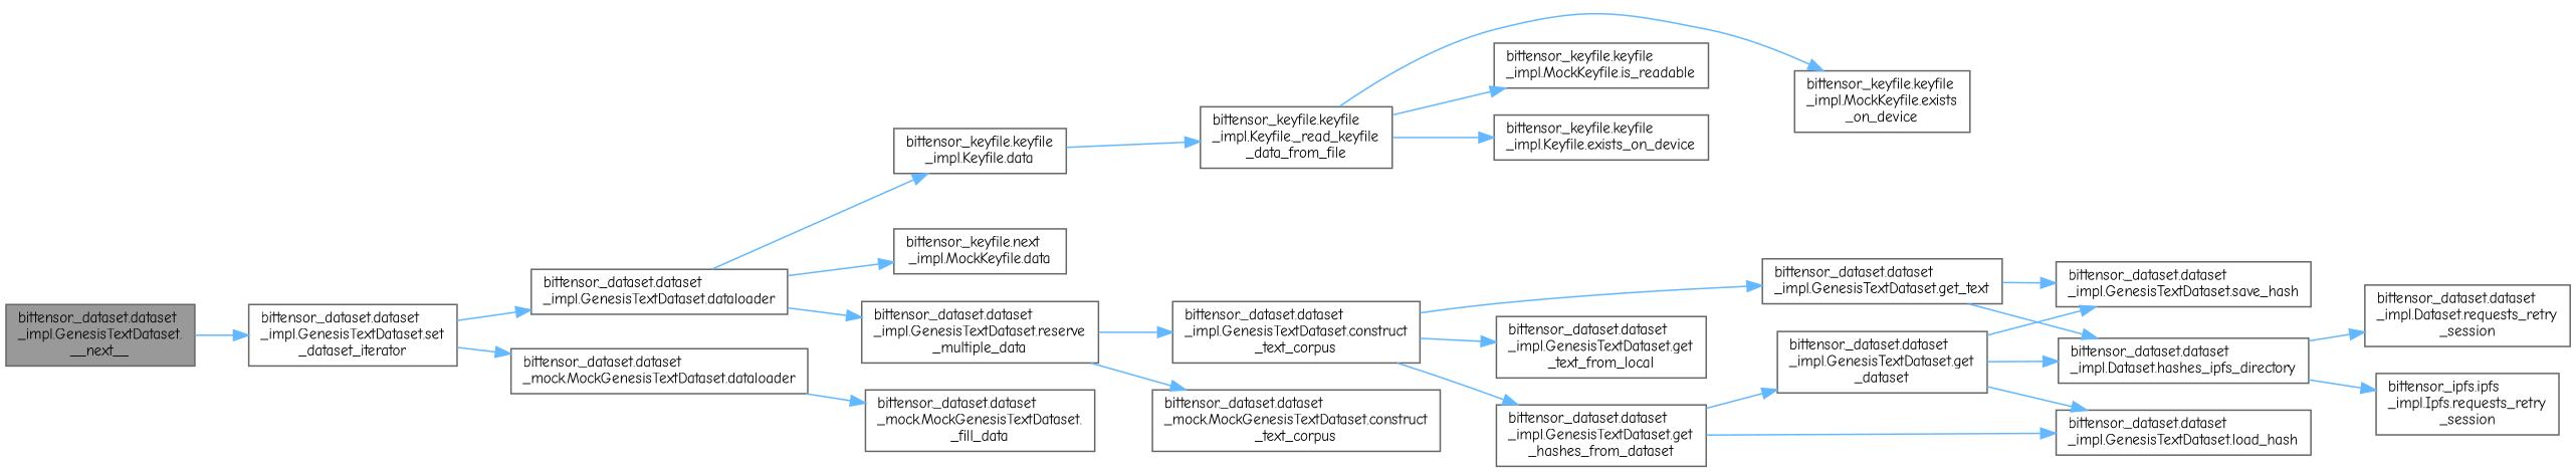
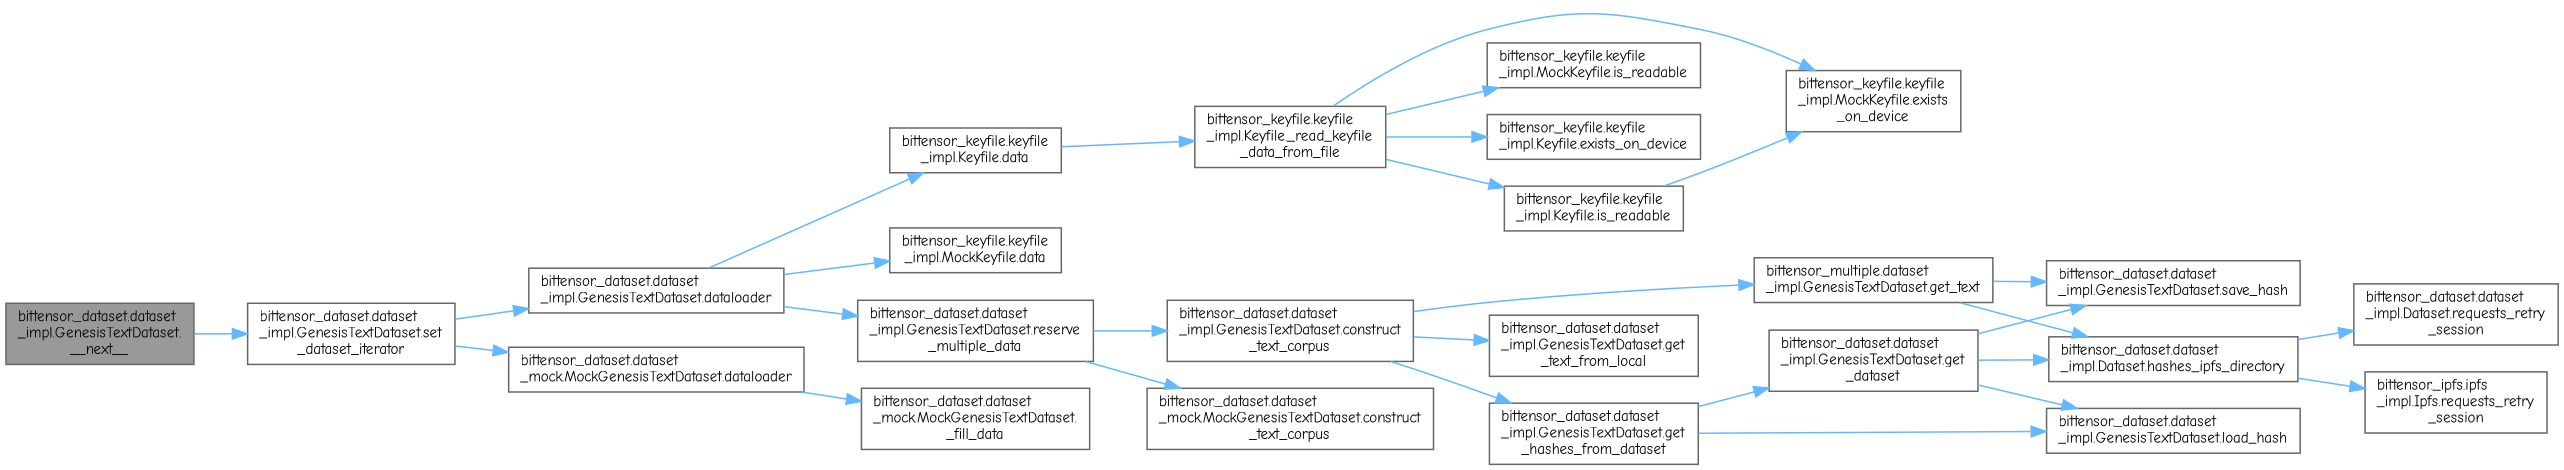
  digraph {
    fontname="Comic Neue"
    rankdir=LR
    node [color=grey40 fillcolor=white fontname="Comic Neue" fontsize=10 shape=box style=filled]
    edge [color=steelblue1 fontname="Comic Neue" fontsize=10 labelfontname=Helvetica labelfontsize=10 style=solid]
    n1 [color=gray40 fillcolor=grey60 fontcolor=black height=0.2 label="bittensor._dataset.dataset\l_impl.GenesisTextDataset.\l__next__" width=0.4]
    n2 [height=0.2 label="bittensor._dataset.dataset\l_impl.GenesisTextDataset.set\l_dataset_iterator" width=0.4]
    n3 [height=0.2 label="bittensor._dataset.dataset\l_impl.GenesisTextDataset.dataloader" width=0.4]
    n4 [height=0.2 label="bittensor._dataset.dataset\l_mock.MockGenesisTextDataset.dataloader" width=0.4]
    n5 [height=0.2 label="bittensor._keyfile.keyfile\l_impl.Keyfile.data" width=0.4]
-   n6 [height=0.2 label="bittensor._keyfile.next\l_impl.MockKeyfile.data" width=0.4]
+   n6 [height=0.2 label="bittensor._keyfile.keyfile\l_impl.MockKeyfile.data" width=0.4]
    n7 [height=0.2 label="bittensor._dataset.dataset\l_impl.GenesisTextDataset.reserve\l_multiple_data" width=0.4]
    n8 [height=0.2 label="bittensor._dataset.dataset\l_mock.MockGenesisTextDataset.\l_fill_data" width=0.4]
    n9 [height=0.2 label="bittensor._keyfile.keyfile\l_impl.Keyfile._read_keyfile\l_data_from_file" width=0.4]
    n10 [height=0.2 label="bittensor._dataset.dataset\l_impl.GenesisTextDataset.construct\l_text_corpus" width=0.4]
    n11 [height=0.2 label="bittensor._dataset.dataset\l_mock.MockGenesisTextDataset.construct\l_text_corpus" width=0.4]
    n12 [height=0.2 label="bittensor._keyfile.keyfile\l_impl.Keyfile.exists_on_device" width=0.4]
    n13 [height=0.2 label="bittensor._keyfile.keyfile\l_impl.MockKeyfile.exists\l_on_device" width=0.4]
+   n14 [height=0.2 label="bittensor._keyfile.keyfile\l_impl.Keyfile.is_readable" width=0.4]
    n15 [height=0.2 label="bittensor._keyfile.keyfile\l_impl.MockKeyfile.is_readable" width=0.4]
    n16 [height=0.2 label="bittensor._dataset.dataset\l_impl.GenesisTextDataset.get\l_hashes_from_dataset" width=0.4]
-   n17 [height=0.2 label="bittensor._dataset.dataset\l_impl.GenesisTextDataset.get_text" width=0.4]
+   n17 [height=0.2 label="bittensor._multiple.dataset\l_impl.GenesisTextDataset.get_text" width=0.4]
    n18 [height=0.2 label="bittensor._dataset.dataset\l_impl.GenesisTextDataset.get\l_text_from_local" width=0.4]
    n19 [height=0.2 label="bittensor._dataset.dataset\l_impl.GenesisTextDataset.get\l_dataset" width=0.4]
    n20 [height=0.2 label="bittensor._dataset.dataset\l_impl.GenesisTextDataset.load_hash" width=0.4]
    n21 [height=0.2 label="bittensor._dataset.dataset\l_impl.Dataset.hashes_ipfs_directory" width=0.4]
    n22 [height=0.2 label="bittensor._dataset.dataset\l_impl.GenesisTextDataset.save_hash" width=0.4]
    n23 [height=0.2 label="bittensor._dataset.dataset\l_impl.Dataset.requests_retry\l_session" width=0.4]
    n24 [height=0.2 label="bittensor._ipfs.ipfs\l_impl.Ipfs.requests_retry\l_session" width=0.4]
    n1 -> n2
    n2 -> n3
    n2 -> n4
    n3 -> n5
    n3 -> n6
    n3 -> n7
    n4 -> n8
    n5 -> n9
    n7 -> n10
    n7 -> n11
    n9 -> n12
    n9 -> n13
+   n9 -> n14
    n9 -> n15
    n10 -> n16
    n10 -> n17
    n10 -> n18
+   n14 -> n13
    n16 -> n19
    n16 -> n20
    n17 -> n21
    n17 -> n22
    n19 -> n20
    n19 -> n21
    n19 -> n22
    n21 -> n23
    n21 -> n24
  }
